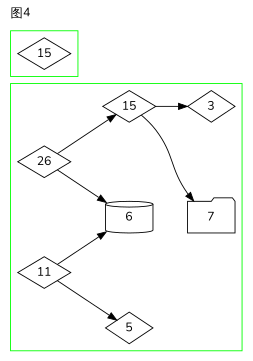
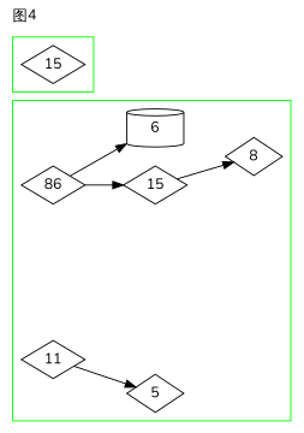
  digraph {
    fontname=Nunito
    label="图4"
    labeljust=l
    labelloc=t
    rankdir=LR
    node [fontname=Nunito shape=diamond]
    edge [fontname=Nunito]
-   n22 [label=26]
+   n22 [label=86]
    n23 [label=11]
    n27 [shape=circle style=invis]
    n28 [label=15]
    n24 [label=5]
    n25 [shape=circle style=invis]
    n26 [label=6 shape=cylinder]
-   n29 [label=7 shape=folder]
    n30 [shape=circle style=invis]
-   n31 [label=3]
+   n31 [label=8]
    n21 [label=15]
    subgraph cluster_1 {
      label=""
      pencolor=green
      n22
      n23
      n27
      n28
      n24
      n25
      n26
-     n29
      n30
      n31
    }
    subgraph cluster_2 {
      label=""
      pencolor=green
      n21
    }
    n22 -> n27 [style=invis]
    n22 -> n28
    n22 -> n26
    n23 -> n24
    n23 -> n25 [style=invis]
-   n23 -> n26
-   n28 -> n29
    n28 -> n30 [style=invis]
    n28 -> n31
  }
